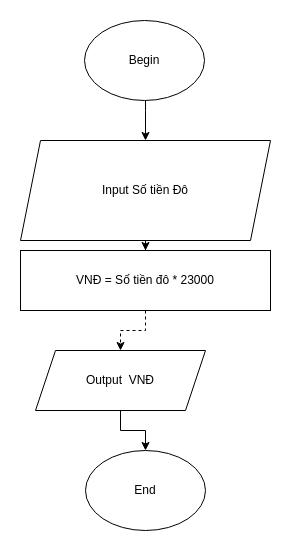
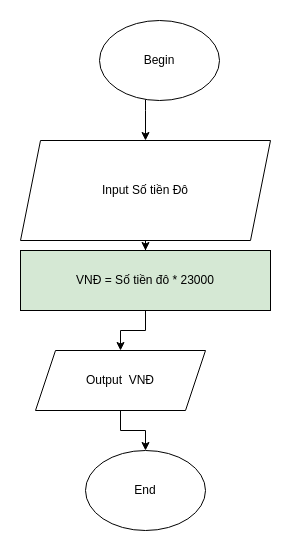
  <mxCell id="0" />
  <mxCell id="1" parent="0" />
  <mxCell id="2" style="edgeStyle=orthogonalEdgeStyle;rounded=0;orthogonalLoop=1;jettySize=auto;html=1;entryX=0.5;entryY=0;entryDx=0;entryDy=0;" edge="1" parent="1" source="3" target="5"><mxGeometry relative="1" as="geometry"><Array as="points"><mxPoint x="145" y="110" /><mxPoint x="145" y="110" /></Array></mxGeometry></mxCell>
- <mxCell id="3" value="Begin" style="ellipse;whiteSpace=wrap;html=1;" vertex="1" parent="1"><mxGeometry x="84" y="20" width="120" height="80" as="geometry" /></mxCell>
+ <mxCell id="3" value="Begin" style="ellipse;whiteSpace=wrap;html=1;" vertex="1" parent="1"><mxGeometry x="99" y="20" width="120" height="80" as="geometry" /></mxCell>
  <mxCell id="4" style="edgeStyle=orthogonalEdgeStyle;rounded=0;orthogonalLoop=1;jettySize=auto;html=1;entryX=0.5;entryY=0;entryDx=0;entryDy=0;" edge="1" parent="1" source="5" target="7"><mxGeometry relative="1" as="geometry" /></mxCell>
  <mxCell id="5" value="Input Số tiền Đô" style="shape=parallelogram;perimeter=parallelogramPerimeter;whiteSpace=wrap;html=1;fixedSize=1;" vertex="1" parent="1"><mxGeometry x="20" y="140" width="250" height="100" as="geometry" /></mxCell>
- <mxCell id="6" value="" style="edgeStyle=orthogonalEdgeStyle;rounded=0;orthogonalLoop=1;jettySize=auto;html=1;dashed=1;" edge="1" parent="1" source="7" target="9"><mxGeometry relative="1" as="geometry" /></mxCell>
- <mxCell id="7" value="VNĐ = Số tiền đô * 23000" style="rounded=0;whiteSpace=wrap;html=1;" vertex="1" parent="1"><mxGeometry x="20" y="250" width="250" height="60" as="geometry" /></mxCell>
+ <mxCell id="6" value="" style="edgeStyle=orthogonalEdgeStyle;rounded=0;orthogonalLoop=1;jettySize=auto;html=1;" edge="1" parent="1" source="7" target="9"><mxGeometry relative="1" as="geometry" /></mxCell>
+ <mxCell id="7" value="VNĐ = Số tiền đô * 23000" style="rounded=0;whiteSpace=wrap;html=1;fillColor=#d5e8d4;" vertex="1" parent="1"><mxGeometry x="20" y="250" width="250" height="60" as="geometry" /></mxCell>
  <mxCell id="8" value="" style="edgeStyle=orthogonalEdgeStyle;rounded=0;orthogonalLoop=1;jettySize=auto;html=1;" edge="1" parent="1" source="9" target="10"><mxGeometry relative="1" as="geometry" /></mxCell>
  <mxCell id="9" value="Output&amp;nbsp; VNĐ" style="shape=parallelogram;perimeter=parallelogramPerimeter;whiteSpace=wrap;html=1;fixedSize=1;" vertex="1" parent="1"><mxGeometry x="35" y="350" width="170" height="60" as="geometry" /></mxCell>
  <mxCell id="10" value="End" style="ellipse;whiteSpace=wrap;html=1;" vertex="1" parent="1"><mxGeometry x="85" y="450" width="120" height="80" as="geometry" /></mxCell>
